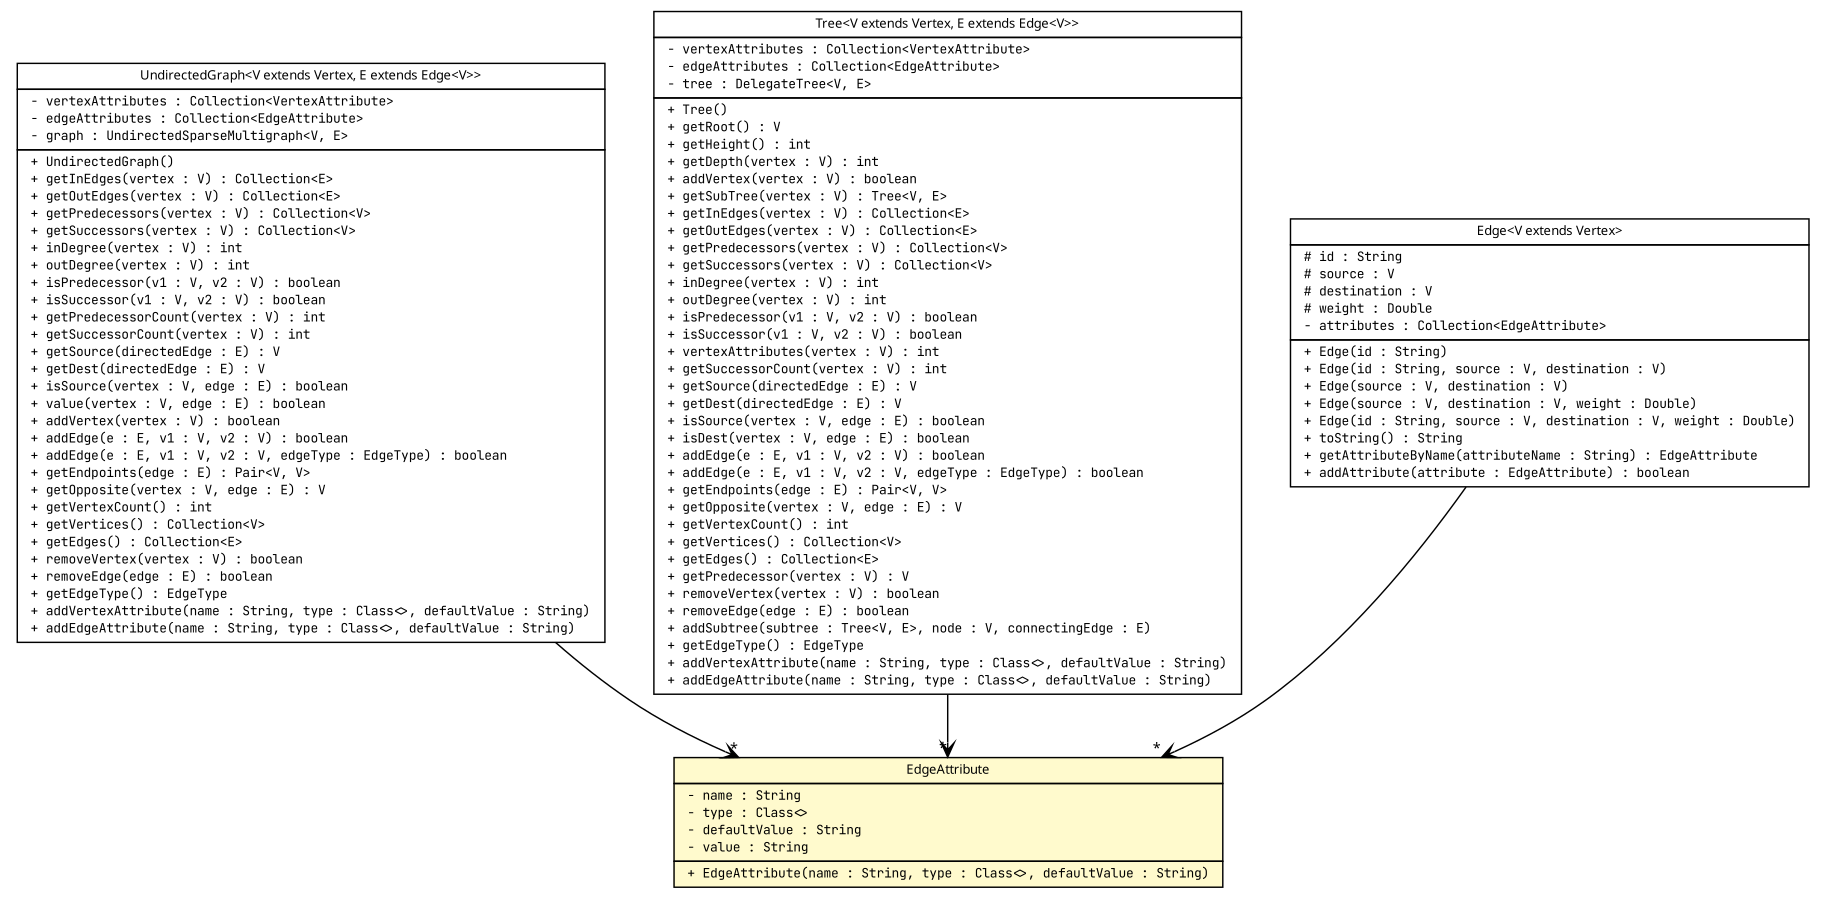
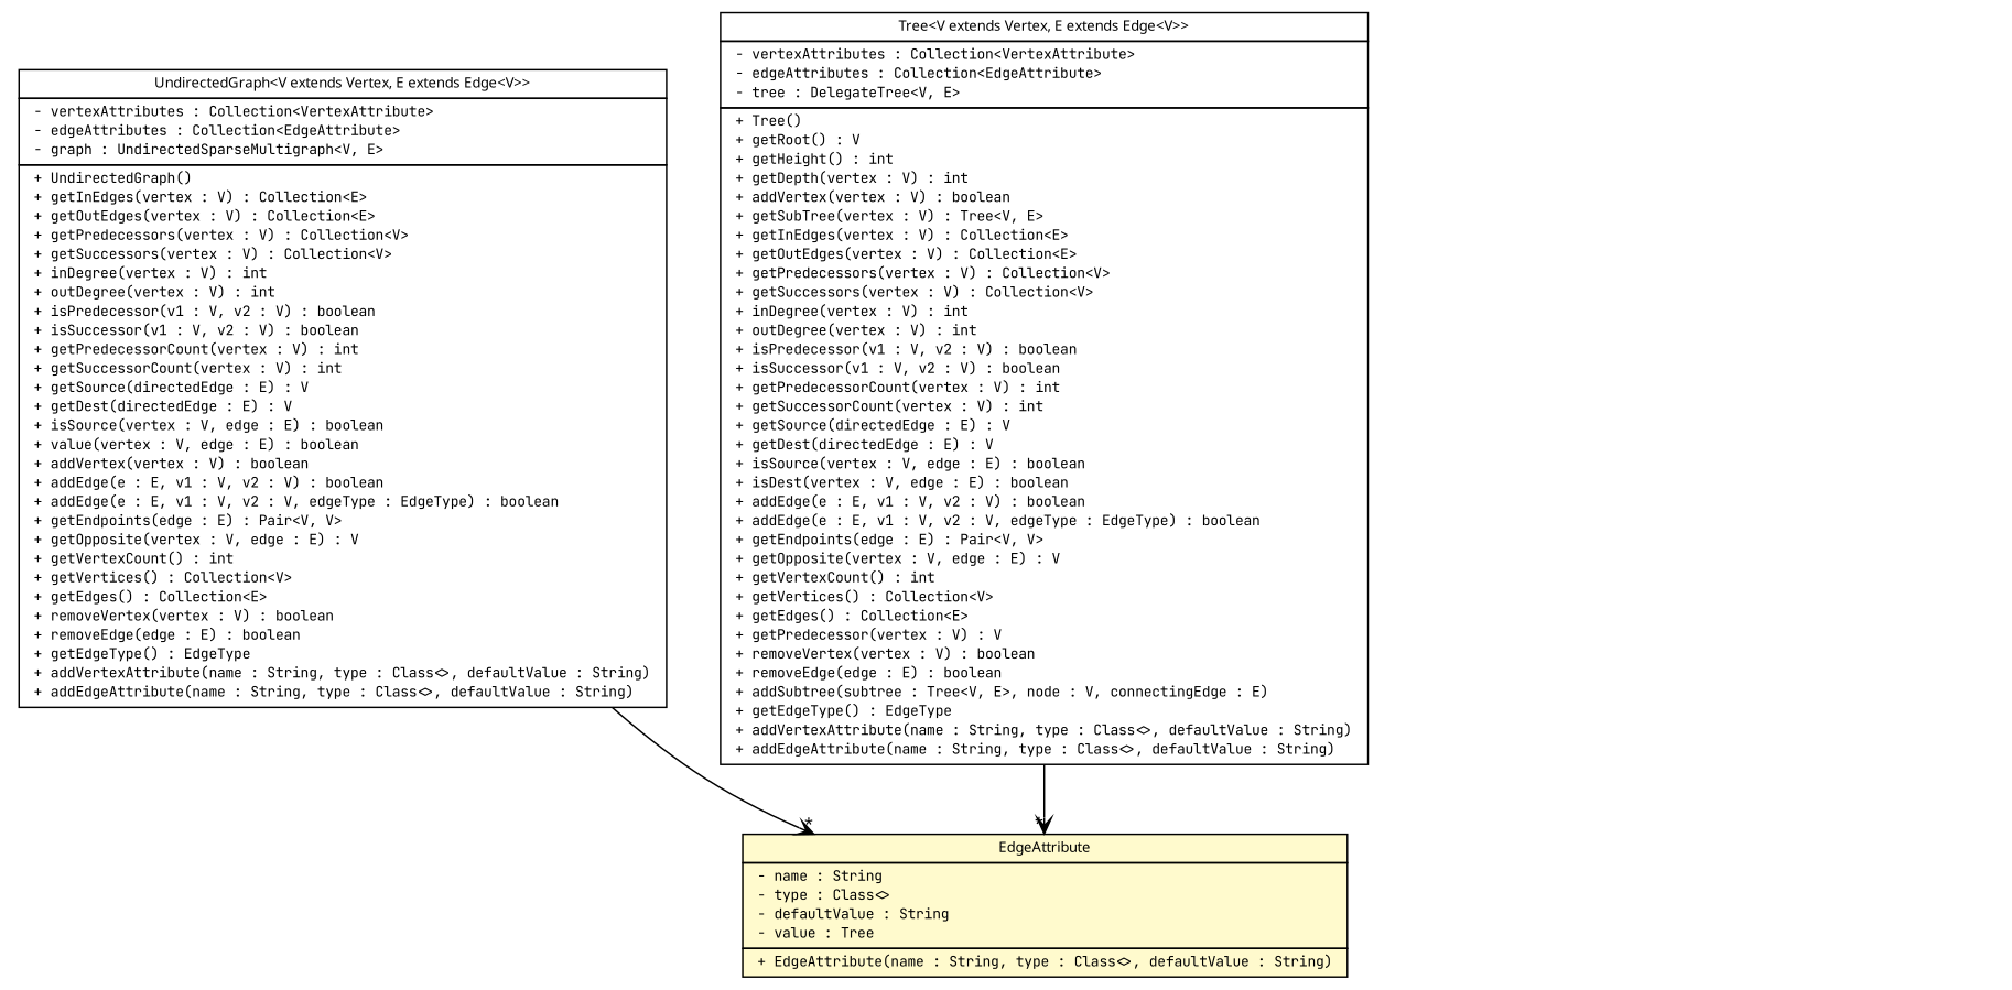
  digraph {
    fontname="JetBrains Mono"
    nodesep=0.25
    ranksep=0.5
    node [fontcolor=black fontname="JetBrains Mono" fontsize=9.0 shape=plaintext]
    edge [arrowhead=open color=black fontcolor=black fontname="JetBrains Mono" fontsize=10.0 headlabel="*" headport=p labelfontname="Trebuchet MS" labelfontsize=10 tailport=p]
    n1 [label=<<table title="broadwick.graph.UndirectedGraph" border="0" cellborder="1" cellspacing="0" cellpadding="2" port="p" href="./UndirectedGraph.html"> 		<tr><td><table border="0" cellspacing="0" cellpadding="1"> <tr><td align="center" balign="center"><font face="Trebuchet MS"> UndirectedGraph&lt;V extends Vertex, E extends Edge&lt;V&gt;&gt; </font></td></tr> 		</table></td></tr> 		<tr><td><table border="0" cellspacing="0" cellpadding="1"> <tr><td align="left" balign="left"> - vertexAttributes : Collection&lt;VertexAttribute&gt; </td></tr> <tr><td align="left" balign="left"> - edgeAttributes : Collection&lt;EdgeAttribute&gt; </td></tr> <tr><td align="left" balign="left"> - graph : UndirectedSparseMultigraph&lt;V, E&gt; </td></tr> 		</table></td></tr> 		<tr><td><table border="0" cellspacing="0" cellpadding="1"> <tr><td align="left" balign="left"> + UndirectedGraph() </td></tr> <tr><td align="left" balign="left"> + getInEdges(vertex : V) : Collection&lt;E&gt; </td></tr> <tr><td align="left" balign="left"> + getOutEdges(vertex : V) : Collection&lt;E&gt; </td></tr> <tr><td align="left" balign="left"> + getPredecessors(vertex : V) : Collection&lt;V&gt; </td></tr> <tr><td align="left" balign="left"> + getSuccessors(vertex : V) : Collection&lt;V&gt; </td></tr> <tr><td align="left" balign="left"> + inDegree(vertex : V) : int </td></tr> <tr><td align="left" balign="left"> + outDegree(vertex : V) : int </td></tr> <tr><td align="left" balign="left"> + isPredecessor(v1 : V, v2 : V) : boolean </td></tr> <tr><td align="left" balign="left"> + isSuccessor(v1 : V, v2 : V) : boolean </td></tr> <tr><td align="left" balign="left"> + getPredecessorCount(vertex : V) : int </td></tr> <tr><td align="left" balign="left"> + getSuccessorCount(vertex : V) : int </td></tr> <tr><td align="left" balign="left"> + getSource(directedEdge : E) : V </td></tr> <tr><td align="left" balign="left"> + getDest(directedEdge : E) : V </td></tr> <tr><td align="left" balign="left"> + isSource(vertex : V, edge : E) : boolean </td></tr> <tr><td align="left" balign="left"> + value(vertex : V, edge : E) : boolean </td></tr> <tr><td align="left" balign="left"> + addVertex(vertex : V) : boolean </td></tr> <tr><td align="left" balign="left"> + addEdge(e : E, v1 : V, v2 : V) : boolean </td></tr> <tr><td align="left" balign="left"> + addEdge(e : E, v1 : V, v2 : V, edgeType : EdgeType) : boolean </td></tr> <tr><td align="left" balign="left"> + getEndpoints(edge : E) : Pair&lt;V, V&gt; </td></tr> <tr><td align="left" balign="left"> + getOpposite(vertex : V, edge : E) : V </td></tr> <tr><td align="left" balign="left"> + getVertexCount() : int </td></tr> <tr><td align="left" balign="left"> + getVertices() : Collection&lt;V&gt; </td></tr> <tr><td align="left" balign="left"> + getEdges() : Collection&lt;E&gt; </td></tr> <tr><td align="left" balign="left"> + removeVertex(vertex : V) : boolean </td></tr> <tr><td align="left" balign="left"> + removeEdge(edge : E) : boolean </td></tr> <tr><td align="left" balign="left"> + getEdgeType() : EdgeType </td></tr> <tr><td align="left" balign="left"> + addVertexAttribute(name : String, type : Class&lt;&gt;, defaultValue : String) </td></tr> <tr><td align="left" balign="left"> + addEdgeAttribute(name : String, type : Class&lt;&gt;, defaultValue : String) </td></tr> 		</table></td></tr> 		</table>>]
-   n2 [label=<<table title="broadwick.graph.EdgeAttribute" border="0" cellborder="1" cellspacing="0" cellpadding="2" port="p" bgcolor="lemonChiffon" href="./EdgeAttribute.html"> 		<tr><td><table border="0" cellspacing="0" cellpadding="1"> <tr><td align="center" balign="center"><font face="Trebuchet MS"> EdgeAttribute </font></td></tr> 		</table></td></tr> 		<tr><td><table border="0" cellspacing="0" cellpadding="1"> <tr><td align="left" balign="left"> - name : String </td></tr> <tr><td align="left" balign="left"> - type : Class&lt;&gt; </td></tr> <tr><td align="left" balign="left"> - defaultValue : String </td></tr> <tr><td align="left" balign="left"> - value : String </td></tr> 		</table></td></tr> 		<tr><td><table border="0" cellspacing="0" cellpadding="1"> <tr><td align="left" balign="left"> + EdgeAttribute(name : String, type : Class&lt;&gt;, defaultValue : String) </td></tr> 		</table></td></tr> 		</table>>]
-   n3 [label=<<table title="broadwick.graph.Tree" border="0" cellborder="1" cellspacing="0" cellpadding="2" port="p" href="./Tree.html"> 		<tr><td><table border="0" cellspacing="0" cellpadding="1"> <tr><td align="center" balign="center"><font face="Trebuchet MS"> Tree&lt;V extends Vertex, E extends Edge&lt;V&gt;&gt; </font></td></tr> 		</table></td></tr> 		<tr><td><table border="0" cellspacing="0" cellpadding="1"> <tr><td align="left" balign="left"> - vertexAttributes : Collection&lt;VertexAttribute&gt; </td></tr> <tr><td align="left" balign="left"> - edgeAttributes : Collection&lt;EdgeAttribute&gt; </td></tr> <tr><td align="left" balign="left"> - tree : DelegateTree&lt;V, E&gt; </td></tr> 		</table></td></tr> 		<tr><td><table border="0" cellspacing="0" cellpadding="1"> <tr><td align="left" balign="left"> + Tree() </td></tr> <tr><td align="left" balign="left"> + getRoot() : V </td></tr> <tr><td align="left" balign="left"> + getHeight() : int </td></tr> <tr><td align="left" balign="left"> + getDepth(vertex : V) : int </td></tr> <tr><td align="left" balign="left"> + addVertex(vertex : V) : boolean </td></tr> <tr><td align="left" balign="left"> + getSubTree(vertex : V) : Tree&lt;V, E&gt; </td></tr> <tr><td align="left" balign="left"> + getInEdges(vertex : V) : Collection&lt;E&gt; </td></tr> <tr><td align="left" balign="left"> + getOutEdges(vertex : V) : Collection&lt;E&gt; </td></tr> <tr><td align="left" balign="left"> + getPredecessors(vertex : V) : Collection&lt;V&gt; </td></tr> <tr><td align="left" balign="left"> + getSuccessors(vertex : V) : Collection&lt;V&gt; </td></tr> <tr><td align="left" balign="left"> + inDegree(vertex : V) : int </td></tr> <tr><td align="left" balign="left"> + outDegree(vertex : V) : int </td></tr> <tr><td align="left" balign="left"> + isPredecessor(v1 : V, v2 : V) : boolean </td></tr> <tr><td align="left" balign="left"> + isSuccessor(v1 : V, v2 : V) : boolean </td></tr> <tr><td align="left" balign="left"> + vertexAttributes(vertex : V) : int </td></tr> <tr><td align="left" balign="left"> + getSuccessorCount(vertex : V) : int </td></tr> <tr><td align="left" balign="left"> + getSource(directedEdge : E) : V </td></tr> <tr><td align="left" balign="left"> + getDest(directedEdge : E) : V </td></tr> <tr><td align="left" balign="left"> + isSource(vertex : V, edge : E) : boolean </td></tr> <tr><td align="left" balign="left"> + isDest(vertex : V, edge : E) : boolean </td></tr> <tr><td align="left" balign="left"> + addEdge(e : E, v1 : V, v2 : V) : boolean </td></tr> <tr><td align="left" balign="left"> + addEdge(e : E, v1 : V, v2 : V, edgeType : EdgeType) : boolean </td></tr> <tr><td align="left" balign="left"> + getEndpoints(edge : E) : Pair&lt;V, V&gt; </td></tr> <tr><td align="left" balign="left"> + getOpposite(vertex : V, edge : E) : V </td></tr> <tr><td align="left" balign="left"> + getVertexCount() : int </td></tr> <tr><td align="left" balign="left"> + getVertices() : Collection&lt;V&gt; </td></tr> <tr><td align="left" balign="left"> + getEdges() : Collection&lt;E&gt; </td></tr> <tr><td align="left" balign="left"> + getPredecessor(vertex : V) : V </td></tr> <tr><td align="left" balign="left"> + removeVertex(vertex : V) : boolean </td></tr> <tr><td align="left" balign="left"> + removeEdge(edge : E) : boolean </td></tr> <tr><td align="left" balign="left"> + addSubtree(subtree : Tree&lt;V, E&gt;, node : V, connectingEdge : E) </td></tr> <tr><td align="left" balign="left"> + getEdgeType() : EdgeType </td></tr> <tr><td align="left" balign="left"> + addVertexAttribute(name : String, type : Class&lt;&gt;, defaultValue : String) </td></tr> <tr><td align="left" balign="left"> + addEdgeAttribute(name : String, type : Class&lt;&gt;, defaultValue : String) </td></tr> 		</table></td></tr> 		</table>>]
-   n4 [label=<<table title="broadwick.graph.Edge" border="0" cellborder="1" cellspacing="0" cellpadding="2" port="p" href="./Edge.html"> 		<tr><td><table border="0" cellspacing="0" cellpadding="1"> <tr><td align="center" balign="center"><font face="Trebuchet MS"> Edge&lt;V extends Vertex&gt; </font></td></tr> 		</table></td></tr> 		<tr><td><table border="0" cellspacing="0" cellpadding="1"> <tr><td align="left" balign="left"> # id : String </td></tr> <tr><td align="left" balign="left"> # source : V </td></tr> <tr><td align="left" balign="left"> # destination : V </td></tr> <tr><td align="left" balign="left"> # weight : Double </td></tr> <tr><td align="left" balign="left"> - attributes : Collection&lt;EdgeAttribute&gt; </td></tr> 		</table></td></tr> 		<tr><td><table border="0" cellspacing="0" cellpadding="1"> <tr><td align="left" balign="left"> + Edge(id : String) </td></tr> <tr><td align="left" balign="left"> + Edge(id : String, source : V, destination : V) </td></tr> <tr><td align="left" balign="left"> + Edge(source : V, destination : V) </td></tr> <tr><td align="left" balign="left"> + Edge(source : V, destination : V, weight : Double) </td></tr> <tr><td align="left" balign="left"> + Edge(id : String, source : V, destination : V, weight : Double) </td></tr> <tr><td align="left" balign="left"> + toString() : String </td></tr> <tr><td align="left" balign="left"> + getAttributeByName(attributeName : String) : EdgeAttribute </td></tr> <tr><td align="left" balign="left"> + addAttribute(attribute : EdgeAttribute) : boolean </td></tr> 		</table></td></tr> 		</table>>]
+   n2 [label=<<table title="broadwick.graph.EdgeAttribute" border="0" cellborder="1" cellspacing="0" cellpadding="2" port="p" bgcolor="lemonChiffon" href="./EdgeAttribute.html"> 		<tr><td><table border="0" cellspacing="0" cellpadding="1"> <tr><td align="center" balign="center"><font face="Trebuchet MS"> EdgeAttribute </font></td></tr> 		</table></td></tr> 		<tr><td><table border="0" cellspacing="0" cellpadding="1"> <tr><td align="left" balign="left"> - name : String </td></tr> <tr><td align="left" balign="left"> - type : Class&lt;&gt; </td></tr> <tr><td align="left" balign="left"> - defaultValue : String </td></tr> <tr><td align="left" balign="left"> - value : Tree </td></tr> 		</table></td></tr> 		<tr><td><table border="0" cellspacing="0" cellpadding="1"> <tr><td align="left" balign="left"> + EdgeAttribute(name : String, type : Class&lt;&gt;, defaultValue : String) </td></tr> 		</table></td></tr> 		</table>>]
+   n3 [label=<<table title="broadwick.graph.Tree" border="0" cellborder="1" cellspacing="0" cellpadding="2" port="p" href="./Tree.html"> 		<tr><td><table border="0" cellspacing="0" cellpadding="1"> <tr><td align="center" balign="center"><font face="Trebuchet MS"> Tree&lt;V extends Vertex, E extends Edge&lt;V&gt;&gt; </font></td></tr> 		</table></td></tr> 		<tr><td><table border="0" cellspacing="0" cellpadding="1"> <tr><td align="left" balign="left"> - vertexAttributes : Collection&lt;VertexAttribute&gt; </td></tr> <tr><td align="left" balign="left"> - edgeAttributes : Collection&lt;EdgeAttribute&gt; </td></tr> <tr><td align="left" balign="left"> - tree : DelegateTree&lt;V, E&gt; </td></tr> 		</table></td></tr> 		<tr><td><table border="0" cellspacing="0" cellpadding="1"> <tr><td align="left" balign="left"> + Tree() </td></tr> <tr><td align="left" balign="left"> + getRoot() : V </td></tr> <tr><td align="left" balign="left"> + getHeight() : int </td></tr> <tr><td align="left" balign="left"> + getDepth(vertex : V) : int </td></tr> <tr><td align="left" balign="left"> + addVertex(vertex : V) : boolean </td></tr> <tr><td align="left" balign="left"> + getSubTree(vertex : V) : Tree&lt;V, E&gt; </td></tr> <tr><td align="left" balign="left"> + getInEdges(vertex : V) : Collection&lt;E&gt; </td></tr> <tr><td align="left" balign="left"> + getOutEdges(vertex : V) : Collection&lt;E&gt; </td></tr> <tr><td align="left" balign="left"> + getPredecessors(vertex : V) : Collection&lt;V&gt; </td></tr> <tr><td align="left" balign="left"> + getSuccessors(vertex : V) : Collection&lt;V&gt; </td></tr> <tr><td align="left" balign="left"> + inDegree(vertex : V) : int </td></tr> <tr><td align="left" balign="left"> + outDegree(vertex : V) : int </td></tr> <tr><td align="left" balign="left"> + isPredecessor(v1 : V, v2 : V) : boolean </td></tr> <tr><td align="left" balign="left"> + isSuccessor(v1 : V, v2 : V) : boolean </td></tr> <tr><td align="left" balign="left"> + getPredecessorCount(vertex : V) : int </td></tr> <tr><td align="left" balign="left"> + getSuccessorCount(vertex : V) : int </td></tr> <tr><td align="left" balign="left"> + getSource(directedEdge : E) : V </td></tr> <tr><td align="left" balign="left"> + getDest(directedEdge : E) : V </td></tr> <tr><td align="left" balign="left"> + isSource(vertex : V, edge : E) : boolean </td></tr> <tr><td align="left" balign="left"> + isDest(vertex : V, edge : E) : boolean </td></tr> <tr><td align="left" balign="left"> + addEdge(e : E, v1 : V, v2 : V) : boolean </td></tr> <tr><td align="left" balign="left"> + addEdge(e : E, v1 : V, v2 : V, edgeType : EdgeType) : boolean </td></tr> <tr><td align="left" balign="left"> + getEndpoints(edge : E) : Pair&lt;V, V&gt; </td></tr> <tr><td align="left" balign="left"> + getOpposite(vertex : V, edge : E) : V </td></tr> <tr><td align="left" balign="left"> + getVertexCount() : int </td></tr> <tr><td align="left" balign="left"> + getVertices() : Collection&lt;V&gt; </td></tr> <tr><td align="left" balign="left"> + getEdges() : Collection&lt;E&gt; </td></tr> <tr><td align="left" balign="left"> + getPredecessor(vertex : V) : V </td></tr> <tr><td align="left" balign="left"> + removeVertex(vertex : V) : boolean </td></tr> <tr><td align="left" balign="left"> + removeEdge(edge : E) : boolean </td></tr> <tr><td align="left" balign="left"> + addSubtree(subtree : Tree&lt;V, E&gt;, node : V, connectingEdge : E) </td></tr> <tr><td align="left" balign="left"> + getEdgeType() : EdgeType </td></tr> <tr><td align="left" balign="left"> + addVertexAttribute(name : String, type : Class&lt;&gt;, defaultValue : String) </td></tr> <tr><td align="left" balign="left"> + addEdgeAttribute(name : String, type : Class&lt;&gt;, defaultValue : String) </td></tr> 		</table></td></tr> 		</table>>]
    n1 -> n2
    n3 -> n2
-   n4 -> n2
  }
